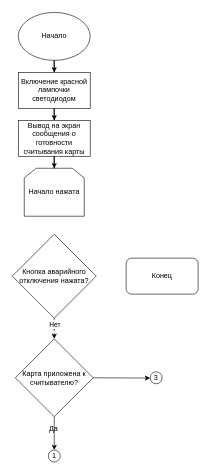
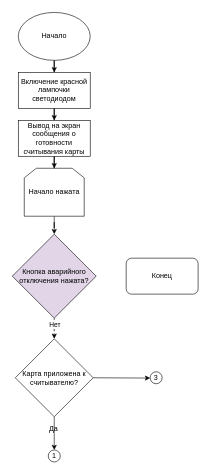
  <mxCell id="0" />
  <mxCell id="1" parent="0" />
  <mxCell id="2" value="" style="edgeStyle=orthogonalEdgeStyle;rounded=0;orthogonalLoop=1;jettySize=auto;html=1;" parent="1" source="3" target="13" edge="1"><mxGeometry relative="1" as="geometry" /></mxCell>
  <mxCell id="3" value="Начало" style="ellipse;whiteSpace=wrap;html=1;" parent="1" vertex="1"><mxGeometry x="30" width="120" height="80" as="geometry" y="20" /></mxCell>
+ <mxCell id="4" value="" style="edgeStyle=orthogonalEdgeStyle;rounded=0;orthogonalLoop=1;jettySize=auto;html=1;" parent="1" source="5" target="8" edge="1"><mxGeometry relative="1" as="geometry" /></mxCell>
  <mxCell id="5" value="Начало нажата" style="shape=loopLimit;whiteSpace=wrap;html=1;" parent="1" vertex="1"><mxGeometry x="40" y="280" width="100" height="80" as="geometry" /></mxCell>
  <mxCell id="6" value="" style="edgeStyle=orthogonalEdgeStyle;rounded=0;orthogonalLoop=1;jettySize=auto;html=1;dashed=1;" parent="1" source="8" target="11" edge="1"><mxGeometry relative="1" as="geometry" /></mxCell>
  <mxCell id="7" value="Нет" style="edgeLabel;html=1;align=center;verticalAlign=middle;resizable=0;points=[];" parent="6" vertex="1" connectable="0"><mxGeometry x="-0.534" relative="1" as="geometry"><mxPoint as="offset" /></mxGeometry></mxCell>
- <mxCell id="8" value="Кнопка аварийного отключения нажата?" style="rhombus;whiteSpace=wrap;html=1;" parent="1" vertex="1"><mxGeometry x="20" y="390" width="140" height="140" as="geometry" /></mxCell>
+ <mxCell id="8" value="Кнопка аварийного отключения нажата?" style="rhombus;whiteSpace=wrap;html=1;fillColor=#e1d5e7;" parent="1" vertex="1"><mxGeometry x="20" y="390" width="140" height="140" as="geometry" /></mxCell>
  <mxCell id="9" value="Конец" style="rounded=1;whiteSpace=wrap;html=1;" parent="1" vertex="1"><mxGeometry x="210" y="430" width="120" height="60" as="geometry" /></mxCell>
  <mxCell id="10" value="" style="edgeStyle=orthogonalEdgeStyle;rounded=0;orthogonalLoop=1;jettySize=auto;html=1;" parent="1" source="11" edge="1"><mxGeometry relative="1" as="geometry"><mxPoint x="90" y="750" as="targetPoint" /></mxGeometry></mxCell>
  <mxCell id="11" value="Карта приложена к считывателю?" style="rhombus;whiteSpace=wrap;html=1;" parent="1" vertex="1"><mxGeometry x="25" y="564.5" width="130" height="130" as="geometry" /></mxCell>
  <mxCell id="12" value="" style="edgeStyle=orthogonalEdgeStyle;rounded=0;orthogonalLoop=1;jettySize=auto;html=1;" parent="1" source="13" target="15" edge="1"><mxGeometry relative="1" as="geometry" /></mxCell>
  <mxCell id="13" value="Включение красной лампочки светодиодом" style="rounded=0;whiteSpace=wrap;html=1;" parent="1" vertex="1"><mxGeometry x="30" y="120" width="120" height="60" as="geometry" /></mxCell>
  <mxCell id="14" value="" style="edgeStyle=orthogonalEdgeStyle;rounded=0;orthogonalLoop=1;jettySize=auto;html=1;" parent="1" source="15" target="5" edge="1"><mxGeometry relative="1" as="geometry" /></mxCell>
  <mxCell id="15" value="Вывод на экран сообщения о готовности считывания карты" style="rounded=0;whiteSpace=wrap;html=1;" parent="1" vertex="1"><mxGeometry x="30" y="200" width="120" height="60" as="geometry" /></mxCell>
  <mxCell id="16" value="Да" style="text;html=1;align=center;verticalAlign=middle;whiteSpace=wrap;rounded=0;" parent="1" vertex="1"><mxGeometry x="59" y="700" width="60" height="30" as="geometry" /></mxCell>
  <mxCell id="17" value="" style="endArrow=classic;html=1;rounded=0;exitX=1;exitY=0.5;exitDx=0;exitDy=0;" parent="1" source="11" edge="1"><mxGeometry width="50" height="50" relative="1" as="geometry"><mxPoint x="160" y="630" as="sourcePoint" /><mxPoint x="250" y="630" as="targetPoint" /></mxGeometry></mxCell>
  <mxCell id="18" value="3" style="ellipse;whiteSpace=wrap;html=1;aspect=fixed;" parent="1" vertex="1"><mxGeometry x="250" y="619.5" width="20" height="20" as="geometry" /></mxCell>
  <mxCell id="19" value="1" style="ellipse;whiteSpace=wrap;html=1;aspect=fixed;" parent="1" vertex="1"><mxGeometry x="80" y="750" width="20" height="20" as="geometry" /></mxCell>
